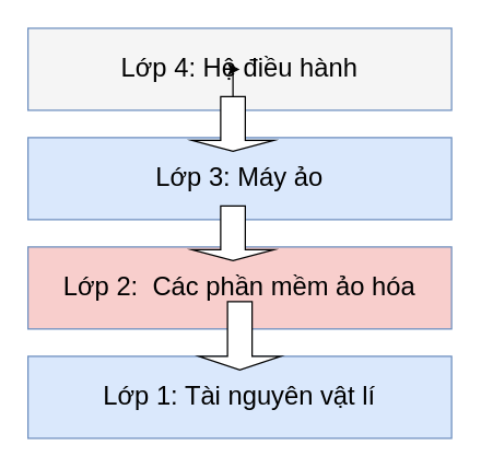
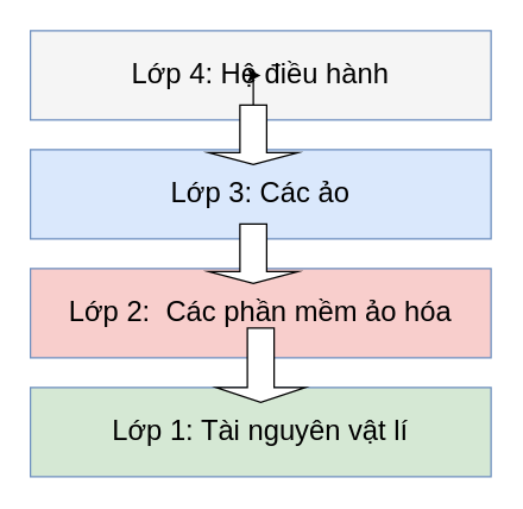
  <mxCell id="0" />
  <mxCell id="1" parent="0" />
  <mxCell id="2" value="&lt;font style=&quot;font-size: 19px&quot;&gt;Lớp 4: Hệ điều hành&lt;/font&gt;" style="rounded=0;whiteSpace=wrap;html=1;fillColor=#f5f5f5;strokeColor=#6c8ebf;" vertex="1" parent="1"><mxGeometry x="20" y="20" width="310" height="60" as="geometry" /></mxCell>
- <mxCell id="3" value="&lt;font style=&quot;font-size: 19px&quot;&gt;Lớp 3: Máy ảo&lt;/font&gt;" style="rounded=0;whiteSpace=wrap;html=1;fillColor=#dae8fc;strokeColor=#6c8ebf;" vertex="1" parent="1"><mxGeometry x="20" y="100" width="310" height="60" as="geometry" /></mxCell>
+ <mxCell id="3" value="&lt;font style=&quot;font-size: 19px&quot;&gt;Lớp 3: Các ảo&lt;/font&gt;" style="rounded=0;whiteSpace=wrap;html=1;fillColor=#dae8fc;strokeColor=#6c8ebf;" vertex="1" parent="1"><mxGeometry x="20" y="100" width="310" height="60" as="geometry" /></mxCell>
  <mxCell id="4" value="Lớp 2:&amp;nbsp; Các phần mềm ảo hóa" style="rounded=0;whiteSpace=wrap;html=1;fillColor=#f8cecc;strokeColor=#6c8ebf;fontSize=19;" vertex="1" parent="1"><mxGeometry x="20" y="180" width="310" height="60" as="geometry" /></mxCell>
- <mxCell id="5" value="&lt;font style=&quot;font-size: 19px&quot;&gt;Lớp 1: Tài nguyên vật lí&lt;/font&gt;" style="rounded=0;whiteSpace=wrap;html=1;fillColor=#dae8fc;strokeColor=#6c8ebf;" vertex="1" parent="1"><mxGeometry x="20" y="260" width="310" height="60" as="geometry" /></mxCell>
+ <mxCell id="5" value="&lt;font style=&quot;font-size: 19px&quot;&gt;Lớp 1: Tài nguyên vật lí&lt;/font&gt;" style="rounded=0;whiteSpace=wrap;html=1;fillColor=#d5e8d4;strokeColor=#6c8ebf;" vertex="1" parent="1"><mxGeometry x="20" y="260" width="310" height="60" as="geometry" /></mxCell>
  <mxCell id="6" style="edgeStyle=orthogonalEdgeStyle;rounded=0;orthogonalLoop=1;jettySize=auto;html=1;fontSize=19;" edge="1" parent="1" source="7" target="2"><mxGeometry relative="1" as="geometry" /></mxCell>
  <mxCell id="7" value="" style="shape=singleArrow;direction=south;whiteSpace=wrap;html=1;fontSize=19;" vertex="1" parent="1"><mxGeometry x="140" y="70" width="60" height="40" as="geometry" /></mxCell>
  <mxCell id="8" value="" style="shape=singleArrow;direction=south;whiteSpace=wrap;html=1;fontSize=19;" vertex="1" parent="1"><mxGeometry x="140" y="150" width="60" height="40" as="geometry" /></mxCell>
  <mxCell id="9" value="" style="shape=singleArrow;direction=south;whiteSpace=wrap;html=1;fontSize=19;" vertex="1" parent="1"><mxGeometry x="145" y="220" width="60" height="50" as="geometry" /></mxCell>
